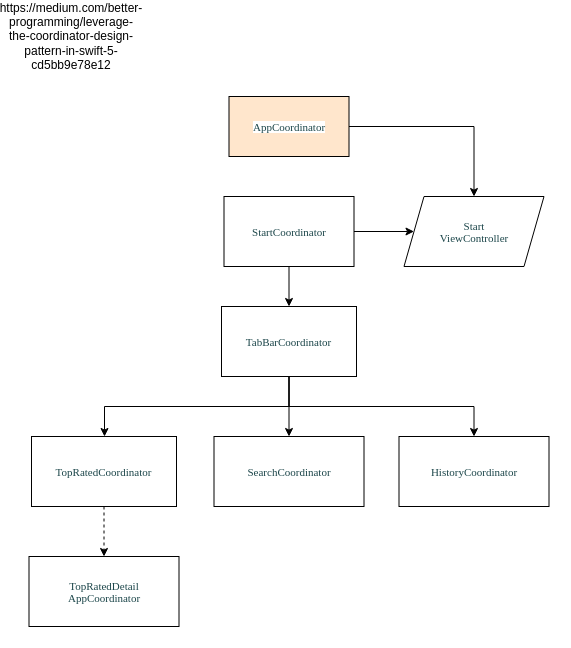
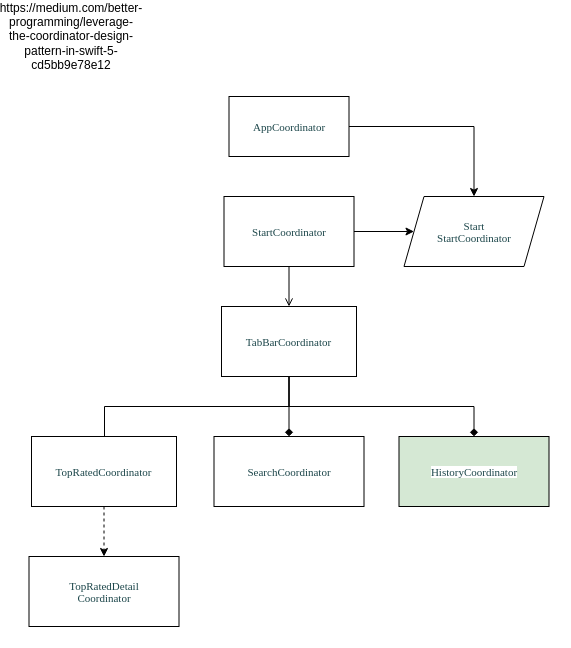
  <mxCell id="0" />
  <mxCell id="1" parent="0" />
  <mxCell id="2" style="edgeStyle=orthogonalEdgeStyle;rounded=0;orthogonalLoop=1;jettySize=auto;html=1;" parent="1" source="3" target="7" edge="1"><mxGeometry relative="1" as="geometry" /></mxCell>
- <mxCell id="3" value="&lt;p class=&quot;p1&quot; style=&quot;margin: 0px ; font-stretch: normal ; font-size: 11px ; line-height: normal ; font-family: &amp;#34;menlo&amp;#34; ; color: rgb(28 , 70 , 74) ; background-color: rgb(255 , 255 , 255)&quot;&gt;AppCoordinator&lt;/p&gt;" style="rounded=0;whiteSpace=wrap;html=1;fillColor=#ffe6cc;" parent="1" vertex="1"><mxGeometry x="220.5" y="90" width="120" height="60" as="geometry" /></mxCell>
+ <mxCell id="3" value="&lt;p class=&quot;p1&quot; style=&quot;margin: 0px ; font-stretch: normal ; font-size: 11px ; line-height: normal ; font-family: &amp;#34;menlo&amp;#34; ; color: rgb(28 , 70 , 74) ; background-color: rgb(255 , 255 , 255)&quot;&gt;AppCoordinator&lt;/p&gt;" style="rounded=0;whiteSpace=wrap;html=1;" parent="1" vertex="1"><mxGeometry x="220.5" y="90" width="120" height="60" as="geometry" /></mxCell>
  <mxCell id="4" style="edgeStyle=orthogonalEdgeStyle;rounded=0;orthogonalLoop=1;jettySize=auto;html=1;" parent="1" source="6" target="7" edge="1"><mxGeometry relative="1" as="geometry" /></mxCell>
- <mxCell id="5" style="edgeStyle=orthogonalEdgeStyle;rounded=0;orthogonalLoop=1;jettySize=auto;html=1;entryX=0.5;entryY=0;entryDx=0;entryDy=0;" parent="1" source="6" target="11" edge="1"><mxGeometry relative="1" as="geometry" /></mxCell>
+ <mxCell id="5" style="edgeStyle=orthogonalEdgeStyle;rounded=0;orthogonalLoop=1;jettySize=auto;html=1;entryX=0.5;entryY=0;entryDx=0;entryDy=0;endArrow=open;" parent="1" source="6" target="11" edge="1"><mxGeometry relative="1" as="geometry" /></mxCell>
  <mxCell id="6" value="&lt;p class=&quot;p1&quot; style=&quot;margin: 0px ; font-stretch: normal ; font-size: 11px ; line-height: normal ; font-family: &amp;#34;menlo&amp;#34; ; color: rgb(28 , 70 , 74) ; background-color: rgb(255 , 255 , 255)&quot;&gt;StartCoordinator&lt;/p&gt;" style="rounded=0;whiteSpace=wrap;html=1;" parent="1" vertex="1"><mxGeometry x="215.5" y="190" width="130" height="70" as="geometry" /></mxCell>
- <mxCell id="7" value="&lt;p class=&quot;p1&quot; style=&quot;margin: 0px ; font-stretch: normal ; font-size: 11px ; line-height: normal ; font-family: &amp;#34;menlo&amp;#34; ; color: rgb(28 , 70 , 74) ; background-color: rgb(255 , 255 , 255)&quot;&gt;Start&lt;/p&gt;&lt;p class=&quot;p1&quot; style=&quot;margin: 0px ; font-stretch: normal ; font-size: 11px ; line-height: normal ; font-family: &amp;#34;menlo&amp;#34; ; color: rgb(28 , 70 , 74) ; background-color: rgb(255 , 255 , 255)&quot;&gt;ViewController&lt;/p&gt;" style="shape=parallelogram;perimeter=parallelogramPerimeter;whiteSpace=wrap;html=1;fixedSize=1;" parent="1" vertex="1"><mxGeometry x="395.5" y="190" width="140" height="70" as="geometry" /></mxCell>
- <mxCell id="8" style="edgeStyle=orthogonalEdgeStyle;rounded=0;orthogonalLoop=1;jettySize=auto;html=1;" parent="1" source="11" target="14" edge="1"><mxGeometry relative="1" as="geometry" /></mxCell>
- <mxCell id="9" style="edgeStyle=orthogonalEdgeStyle;rounded=0;orthogonalLoop=1;jettySize=auto;html=1;" parent="1" source="11" target="13" edge="1"><mxGeometry relative="1" as="geometry"><Array as="points"><mxPoint x="281" y="400" /><mxPoint x="96" y="400" /></Array></mxGeometry></mxCell>
- <mxCell id="10" style="edgeStyle=orthogonalEdgeStyle;rounded=0;orthogonalLoop=1;jettySize=auto;html=1;entryX=0.5;entryY=0;entryDx=0;entryDy=0;" parent="1" source="11" target="15" edge="1"><mxGeometry relative="1" as="geometry"><Array as="points"><mxPoint x="281" y="400" /><mxPoint x="466" y="400" /></Array></mxGeometry></mxCell>
+ <mxCell id="7" value="&lt;p class=&quot;p1&quot; style=&quot;margin: 0px ; font-stretch: normal ; font-size: 11px ; line-height: normal ; font-family: &amp;#34;menlo&amp;#34; ; color: rgb(28 , 70 , 74) ; background-color: rgb(255 , 255 , 255)&quot;&gt;Start&lt;/p&gt;&lt;p class=&quot;p1&quot; style=&quot;margin: 0px ; font-stretch: normal ; font-size: 11px ; line-height: normal ; font-family: &amp;#34;menlo&amp;#34; ; color: rgb(28 , 70 , 74) ; background-color: rgb(255 , 255 , 255)&quot;&gt;StartCoordinator&lt;/p&gt;" style="shape=parallelogram;perimeter=parallelogramPerimeter;whiteSpace=wrap;html=1;fixedSize=1;" parent="1" vertex="1"><mxGeometry x="395.5" y="190" width="140" height="70" as="geometry" /></mxCell>
+ <mxCell id="8" style="edgeStyle=orthogonalEdgeStyle;rounded=0;orthogonalLoop=1;jettySize=auto;html=1;endArrow=diamond;" parent="1" source="11" target="14" edge="1"><mxGeometry relative="1" as="geometry" /></mxCell>
+ <mxCell id="9" style="edgeStyle=orthogonalEdgeStyle;rounded=0;orthogonalLoop=1;jettySize=auto;html=1;endArrow=none;" parent="1" source="11" target="13" edge="1"><mxGeometry relative="1" as="geometry"><Array as="points"><mxPoint x="281" y="400" /><mxPoint x="96" y="400" /></Array></mxGeometry></mxCell>
+ <mxCell id="10" style="edgeStyle=orthogonalEdgeStyle;rounded=0;orthogonalLoop=1;jettySize=auto;html=1;entryX=0.5;entryY=0;entryDx=0;entryDy=0;endArrow=diamond;" parent="1" source="11" target="15" edge="1"><mxGeometry relative="1" as="geometry"><Array as="points"><mxPoint x="281" y="400" /><mxPoint x="466" y="400" /></Array></mxGeometry></mxCell>
  <mxCell id="11" value="&lt;p class=&quot;p1&quot; style=&quot;margin: 0px ; font-stretch: normal ; font-size: 11px ; line-height: normal ; font-family: &amp;#34;menlo&amp;#34; ; color: rgb(28 , 70 , 74) ; background-color: rgb(255 , 255 , 255)&quot;&gt;TabBarCoordinator&lt;/p&gt;" style="rounded=0;whiteSpace=wrap;html=1;" parent="1" vertex="1"><mxGeometry x="213" y="300" width="135" height="70" as="geometry" /></mxCell>
  <mxCell id="12" style="edgeStyle=orthogonalEdgeStyle;rounded=0;orthogonalLoop=1;jettySize=auto;html=1;entryX=0.5;entryY=0;entryDx=0;entryDy=0;dashed=1;" edge="1" parent="1" source="13" target="16"><mxGeometry relative="1" as="geometry" /></mxCell>
  <mxCell id="13" value="&lt;p class=&quot;p1&quot; style=&quot;margin: 0px ; font-stretch: normal ; font-size: 11px ; line-height: normal ; font-family: &amp;#34;menlo&amp;#34; ; color: rgb(28 , 70 , 74) ; background-color: rgb(255 , 255 , 255)&quot;&gt;TopRatedCoordinator&lt;/p&gt;" style="rounded=0;whiteSpace=wrap;html=1;" parent="1" vertex="1"><mxGeometry x="23" y="430" width="145" height="70" as="geometry" /></mxCell>
  <mxCell id="14" value="&lt;p class=&quot;p1&quot; style=&quot;margin: 0px ; font-stretch: normal ; font-size: 11px ; line-height: normal ; font-family: &amp;#34;menlo&amp;#34; ; color: rgb(28 , 70 , 74) ; background-color: rgb(255 , 255 , 255)&quot;&gt;SearchCoordinator&lt;/p&gt;" style="rounded=0;whiteSpace=wrap;html=1;" parent="1" vertex="1"><mxGeometry x="205.5" y="430" width="150" height="70" as="geometry" /></mxCell>
- <mxCell id="15" value="&lt;p class=&quot;p1&quot; style=&quot;margin: 0px ; font-stretch: normal ; font-size: 11px ; line-height: normal ; font-family: &amp;#34;menlo&amp;#34; ; color: rgb(28 , 70 , 74) ; background-color: rgb(255 , 255 , 255)&quot;&gt;HistoryCoordinator&lt;/p&gt;" style="rounded=0;whiteSpace=wrap;html=1;" parent="1" vertex="1"><mxGeometry x="390.5" y="430" width="150" height="70" as="geometry" /></mxCell>
- <mxCell id="16" value="&lt;p class=&quot;p1&quot; style=&quot;margin: 0px ; font-stretch: normal ; font-size: 11px ; line-height: normal ; font-family: &amp;#34;menlo&amp;#34; ; color: rgb(28 , 70 , 74) ; background-color: rgb(255 , 255 , 255)&quot;&gt;TopRatedDetail&lt;/p&gt;&lt;p class=&quot;p1&quot; style=&quot;margin: 0px ; font-stretch: normal ; font-size: 11px ; line-height: normal ; font-family: &amp;#34;menlo&amp;#34; ; color: rgb(28 , 70 , 74) ; background-color: rgb(255 , 255 , 255)&quot;&gt;AppCoordinator&lt;/p&gt;" style="rounded=0;whiteSpace=wrap;html=1;" vertex="1" parent="1"><mxGeometry x="20.5" y="550" width="150" height="70" as="geometry" /></mxCell>
+ <mxCell id="15" value="&lt;p class=&quot;p1&quot; style=&quot;margin: 0px ; font-stretch: normal ; font-size: 11px ; line-height: normal ; font-family: &amp;#34;menlo&amp;#34; ; color: rgb(28 , 70 , 74) ; background-color: rgb(255 , 255 , 255)&quot;&gt;HistoryCoordinator&lt;/p&gt;" style="rounded=0;whiteSpace=wrap;html=1;fillColor=#d5e8d4;" parent="1" vertex="1"><mxGeometry x="390.5" y="430" width="150" height="70" as="geometry" /></mxCell>
+ <mxCell id="16" value="&lt;p class=&quot;p1&quot; style=&quot;margin: 0px ; font-stretch: normal ; font-size: 11px ; line-height: normal ; font-family: &amp;#34;menlo&amp;#34; ; color: rgb(28 , 70 , 74) ; background-color: rgb(255 , 255 , 255)&quot;&gt;TopRatedDetail&lt;/p&gt;&lt;p class=&quot;p1&quot; style=&quot;margin: 0px ; font-stretch: normal ; font-size: 11px ; line-height: normal ; font-family: &amp;#34;menlo&amp;#34; ; color: rgb(28 , 70 , 74) ; background-color: rgb(255 , 255 , 255)&quot;&gt;Coordinator&lt;/p&gt;" style="rounded=0;whiteSpace=wrap;html=1;" vertex="1" parent="1"><mxGeometry x="20.5" y="550" width="150" height="70" as="geometry" /></mxCell>
  <mxCell id="17" value="https://medium.com/better-programming/leverage-the-coordinator-design-pattern-in-swift-5-cd5bb9e78e12" style="text;html=1;strokeColor=none;fillColor=none;align=center;verticalAlign=middle;whiteSpace=wrap;rounded=0;" vertex="1" parent="1"><mxGeometry x="43" y="20" width="40" height="20" as="geometry" /></mxCell>
